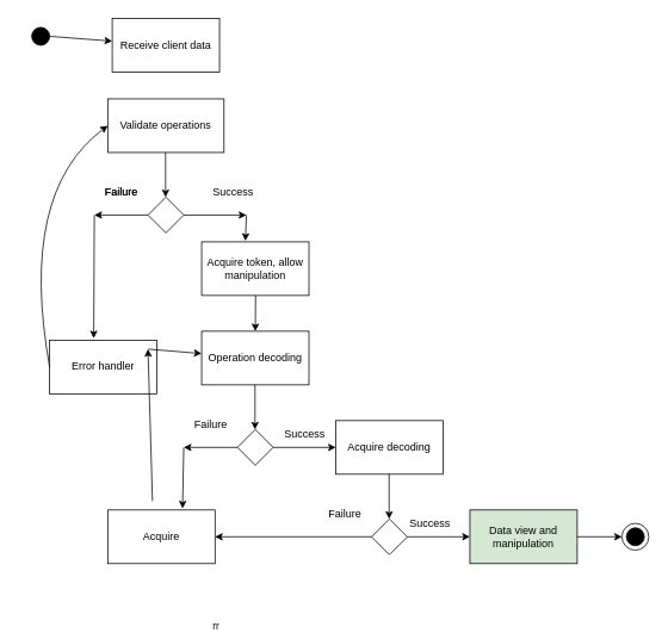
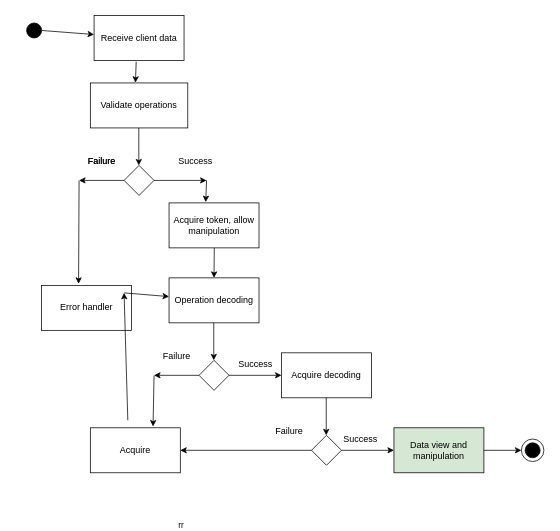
  <mxCell id="0" />
  <mxCell id="1" parent="0" />
  <mxCell id="2" value="" style="ellipse;whiteSpace=wrap;html=1;aspect=fixed;fillColor=#000000;" parent="1" vertex="1"><mxGeometry x="35" y="30" width="20" height="20" as="geometry" /></mxCell>
  <mxCell id="3" value="" style="endArrow=classic;html=1;rounded=0;exitX=1;exitY=0.5;exitDx=0;exitDy=0;" parent="1" source="2" target="4" edge="1"><mxGeometry width="50" height="50" relative="1" as="geometry"><mxPoint x="315" y="220" as="sourcePoint" /><mxPoint x="105" y="40" as="targetPoint" /></mxGeometry></mxCell>
  <mxCell id="4" value="Receive client data" style="rounded=0;whiteSpace=wrap;html=1;fillColor=none;" parent="1" vertex="1"><mxGeometry x="125" y="20" width="120" height="60" as="geometry" /></mxCell>
+ <mxCell id="5" value="" style="endArrow=classic;html=1;rounded=0;exitX=0.468;exitY=1.026;exitDx=0;exitDy=0;exitPerimeter=0;entryX=0.463;entryY=-0.006;entryDx=0;entryDy=0;entryPerimeter=0;" parent="1" source="4" target="7" edge="1"><mxGeometry width="50" height="50" relative="1" as="geometry"><mxPoint x="315" y="220" as="sourcePoint" /><mxPoint x="331" y="120" as="targetPoint" /></mxGeometry></mxCell>
  <mxCell id="6" value="" style="endArrow=classic;html=1;rounded=0;strokeWidth=1;" parent="1" edge="1"><mxGeometry width="50" height="50" relative="1" as="geometry"><mxPoint x="184.66" y="170" as="sourcePoint" /><mxPoint x="184.66" y="220" as="targetPoint" /></mxGeometry></mxCell>
  <mxCell id="7" value="Validate operations" style="rounded=0;whiteSpace=wrap;html=1;fillColor=none;" parent="1" vertex="1"><mxGeometry x="120" y="110" width="130" height="60" as="geometry" /></mxCell>
  <mxCell id="8" value="Failure" style="text;html=1;align=center;verticalAlign=middle;resizable=0;points=[];autosize=1;strokeColor=none;fillColor=none;" parent="1" vertex="1"><mxGeometry x="105" y="200" width="60" height="30" as="geometry" /></mxCell>
  <mxCell id="9" value="Success" style="text;html=1;align=center;verticalAlign=middle;resizable=0;points=[];autosize=1;strokeColor=none;fillColor=none;" parent="1" vertex="1"><mxGeometry x="225" y="200" width="70" height="30" as="geometry" /></mxCell>
  <mxCell id="10" value="" style="rhombus;whiteSpace=wrap;html=1;fillColor=none;" parent="1" vertex="1"><mxGeometry x="165" y="220" width="40" height="40" as="geometry" /></mxCell>
  <mxCell id="11" value="Acquire token, allow manipulation" style="rounded=0;whiteSpace=wrap;html=1;fillColor=none;" parent="1" vertex="1"><mxGeometry x="225" y="270" width="120" height="60" as="geometry" /></mxCell>
  <mxCell id="12" value="" style="endArrow=classic;html=1;rounded=0;strokeWidth=1;exitX=1;exitY=0.5;exitDx=0;exitDy=0;" parent="1" source="10" edge="1"><mxGeometry x="-0.2" y="200" width="50" height="50" relative="1" as="geometry"><mxPoint x="375" y="190" as="sourcePoint" /><mxPoint x="275" y="240" as="targetPoint" /><mxPoint as="offset" /></mxGeometry></mxCell>
  <mxCell id="13" value="" style="endArrow=classic;html=1;rounded=0;strokeWidth=1;entryX=0.408;entryY=-0.018;entryDx=0;entryDy=0;entryPerimeter=0;" parent="1" target="11" edge="1"><mxGeometry width="50" height="50" relative="1" as="geometry"><mxPoint x="275" y="240" as="sourcePoint" /><mxPoint x="345" y="180" as="targetPoint" /></mxGeometry></mxCell>
  <mxCell id="14" value="Error handler" style="rounded=0;whiteSpace=wrap;html=1;fillColor=none;" parent="1" vertex="1"><mxGeometry x="55" y="380" width="120" height="60" as="geometry" /></mxCell>
  <mxCell id="15" value="" style="endArrow=classic;html=1;rounded=0;strokeWidth=1;entryX=0.411;entryY=-0.035;entryDx=0;entryDy=0;entryPerimeter=0;" parent="1" target="14" edge="1"><mxGeometry width="50" height="50" relative="1" as="geometry"><mxPoint x="105" y="240" as="sourcePoint" /><mxPoint x="345" y="180" as="targetPoint" /></mxGeometry></mxCell>
- <mxCell id="16" value="" style="curved=1;endArrow=classic;html=1;rounded=0;strokeWidth=1;exitX=0;exitY=0.5;exitDx=0;exitDy=0;entryX=0;entryY=0.5;entryDx=0;entryDy=0;" parent="1" source="14" target="7" edge="1"><mxGeometry width="50" height="50" relative="1" as="geometry"><mxPoint x="25" y="300" as="sourcePoint" /><mxPoint x="70" y="215" as="targetPoint" /><Array as="points"><mxPoint x="20" y="215" /></Array></mxGeometry></mxCell>
  <mxCell id="17" value="" style="ellipse;whiteSpace=wrap;html=1;aspect=fixed;fillColor=#000000;" parent="1" vertex="1"><mxGeometry x="700" y="590" width="20" height="20" as="geometry" /></mxCell>
  <mxCell id="18" value="" style="ellipse;whiteSpace=wrap;html=1;aspect=fixed;fillColor=none;" parent="1" vertex="1"><mxGeometry x="695" y="585" width="30" height="30" as="geometry" /></mxCell>
  <mxCell id="19" value="" style="endArrow=classic;html=1;rounded=0;strokeWidth=1;" parent="1" edge="1"><mxGeometry width="50" height="50" relative="1" as="geometry"><mxPoint x="285.34" y="330" as="sourcePoint" /><mxPoint x="285" y="370" as="targetPoint" /></mxGeometry></mxCell>
  <mxCell id="20" value="Operation decoding" style="rounded=0;whiteSpace=wrap;html=1;fillColor=none;" vertex="1" parent="1"><mxGeometry x="225" y="370" width="120" height="60" as="geometry" /></mxCell>
  <mxCell id="21" value="Failure" style="text;html=1;align=center;verticalAlign=middle;resizable=0;points=[];autosize=1;strokeColor=none;fillColor=none;" vertex="1" parent="1"><mxGeometry x="105" y="200" width="60" height="30" as="geometry" /></mxCell>
  <mxCell id="22" value="" style="endArrow=classic;html=1;rounded=0;strokeWidth=1;" edge="1" parent="1"><mxGeometry width="50" height="50" relative="1" as="geometry"><mxPoint x="284.66" y="430" as="sourcePoint" /><mxPoint x="284.66" y="480" as="targetPoint" /></mxGeometry></mxCell>
  <mxCell id="23" value="Success" style="text;html=1;align=center;verticalAlign=middle;resizable=0;points=[];autosize=1;strokeColor=none;fillColor=none;" vertex="1" parent="1"><mxGeometry x="305" y="470" width="70" height="30" as="geometry" /></mxCell>
  <mxCell id="24" value="" style="rhombus;whiteSpace=wrap;html=1;fillColor=none;" vertex="1" parent="1"><mxGeometry x="265" y="480" width="40" height="40" as="geometry" /></mxCell>
  <mxCell id="25" value="" style="endArrow=classic;html=1;rounded=0;strokeWidth=1;exitX=1;exitY=0.5;exitDx=0;exitDy=0;" edge="1" parent="1" source="24"><mxGeometry x="-0.2" y="200" width="50" height="50" relative="1" as="geometry"><mxPoint x="475" y="450" as="sourcePoint" /><mxPoint x="375" y="500" as="targetPoint" /><mxPoint as="offset" /></mxGeometry></mxCell>
  <mxCell id="26" value="rr" style="endArrow=classic;html=1;rounded=0;strokeWidth=1;exitX=0;exitY=0.5;exitDx=0;exitDy=0;" edge="1" parent="1"><mxGeometry x="-0.2" y="200" width="50" height="50" relative="1" as="geometry"><mxPoint x="265" y="500" as="sourcePoint" /><mxPoint x="205" y="500" as="targetPoint" /><mxPoint as="offset" /></mxGeometry></mxCell>
  <mxCell id="27" value="Failure" style="text;html=1;align=center;verticalAlign=middle;resizable=0;points=[];autosize=1;strokeColor=none;fillColor=none;" vertex="1" parent="1"><mxGeometry x="205" y="460" width="60" height="30" as="geometry" /></mxCell>
  <mxCell id="28" value="" style="endArrow=classic;html=1;rounded=0;exitX=0;exitY=0.5;exitDx=0;exitDy=0;" edge="1" parent="1" source="10"><mxGeometry width="50" height="50" relative="1" as="geometry"><mxPoint x="375" y="410" as="sourcePoint" /><mxPoint x="105" y="240" as="targetPoint" /></mxGeometry></mxCell>
  <mxCell id="29" value="Acquire decoding" style="rounded=0;whiteSpace=wrap;html=1;fillColor=none;" vertex="1" parent="1"><mxGeometry x="375" y="470" width="120" height="60" as="geometry" /></mxCell>
  <mxCell id="30" value="" style="endArrow=classic;html=1;rounded=0;strokeWidth=1;" edge="1" parent="1"><mxGeometry width="50" height="50" relative="1" as="geometry"><mxPoint x="434.66" y="530" as="sourcePoint" /><mxPoint x="434.66" y="580" as="targetPoint" /></mxGeometry></mxCell>
  <mxCell id="31" value="Success" style="text;html=1;align=center;verticalAlign=middle;resizable=0;points=[];autosize=1;strokeColor=none;fillColor=none;" vertex="1" parent="1"><mxGeometry x="445" y="570" width="70" height="30" as="geometry" /></mxCell>
  <mxCell id="32" value="" style="rhombus;whiteSpace=wrap;html=1;fillColor=none;" vertex="1" parent="1"><mxGeometry x="415" y="580" width="40" height="40" as="geometry" /></mxCell>
  <mxCell id="33" value="" style="endArrow=classic;html=1;rounded=0;strokeWidth=1;exitX=1;exitY=0.5;exitDx=0;exitDy=0;" edge="1" parent="1" source="32"><mxGeometry x="-0.2" y="200" width="50" height="50" relative="1" as="geometry"><mxPoint x="625" y="550" as="sourcePoint" /><mxPoint x="525" y="600" as="targetPoint" /><mxPoint as="offset" /></mxGeometry></mxCell>
  <mxCell id="34" value="Failure" style="text;html=1;align=center;verticalAlign=middle;resizable=0;points=[];autosize=1;strokeColor=none;fillColor=none;" vertex="1" parent="1"><mxGeometry x="355" y="560" width="60" height="30" as="geometry" /></mxCell>
  <mxCell id="35" value="" style="endArrow=classic;html=1;rounded=0;exitX=0;exitY=0.5;exitDx=0;exitDy=0;entryX=1;entryY=0.5;entryDx=0;entryDy=0;" edge="1" parent="1" source="32" target="38"><mxGeometry width="50" height="50" relative="1" as="geometry"><mxPoint x="625" y="770" as="sourcePoint" /><mxPoint x="355" y="600" as="targetPoint" /></mxGeometry></mxCell>
  <mxCell id="36" value="Data view and manipulation" style="rounded=0;whiteSpace=wrap;html=1;fillColor=#d5e8d4;" vertex="1" parent="1"><mxGeometry x="525" y="570" width="120" height="60" as="geometry" /></mxCell>
  <mxCell id="37" value="" style="endArrow=classic;html=1;rounded=0;exitX=1;exitY=0.5;exitDx=0;exitDy=0;entryX=0;entryY=0.5;entryDx=0;entryDy=0;" edge="1" parent="1" source="36" target="18"><mxGeometry width="50" height="50" relative="1" as="geometry"><mxPoint x="675" y="500" as="sourcePoint" /><mxPoint x="725" y="450" as="targetPoint" /></mxGeometry></mxCell>
  <mxCell id="38" value="Acquire" style="rounded=0;whiteSpace=wrap;html=1;fillColor=none;" vertex="1" parent="1"><mxGeometry x="120" y="570" width="120" height="60" as="geometry" /></mxCell>
  <mxCell id="39" value="" style="endArrow=classic;html=1;rounded=0;entryX=0.697;entryY=-0.029;entryDx=0;entryDy=0;entryPerimeter=0;" edge="1" parent="1" target="38"><mxGeometry width="50" height="50" relative="1" as="geometry"><mxPoint x="205" y="500" as="sourcePoint" /><mxPoint x="425" y="420" as="targetPoint" /></mxGeometry></mxCell>
  <mxCell id="40" value="" style="endArrow=classic;html=1;rounded=0;" edge="1" parent="1"><mxGeometry width="50" height="50" relative="1" as="geometry"><mxPoint x="170" y="560" as="sourcePoint" /><mxPoint x="165" y="390" as="targetPoint" /></mxGeometry></mxCell>
  <mxCell id="41" value="" style="endArrow=classic;html=1;rounded=0;" edge="1" parent="1" target="20"><mxGeometry width="50" height="50" relative="1" as="geometry"><mxPoint x="165" y="390" as="sourcePoint" /><mxPoint x="415" y="375" as="targetPoint" /></mxGeometry></mxCell>
